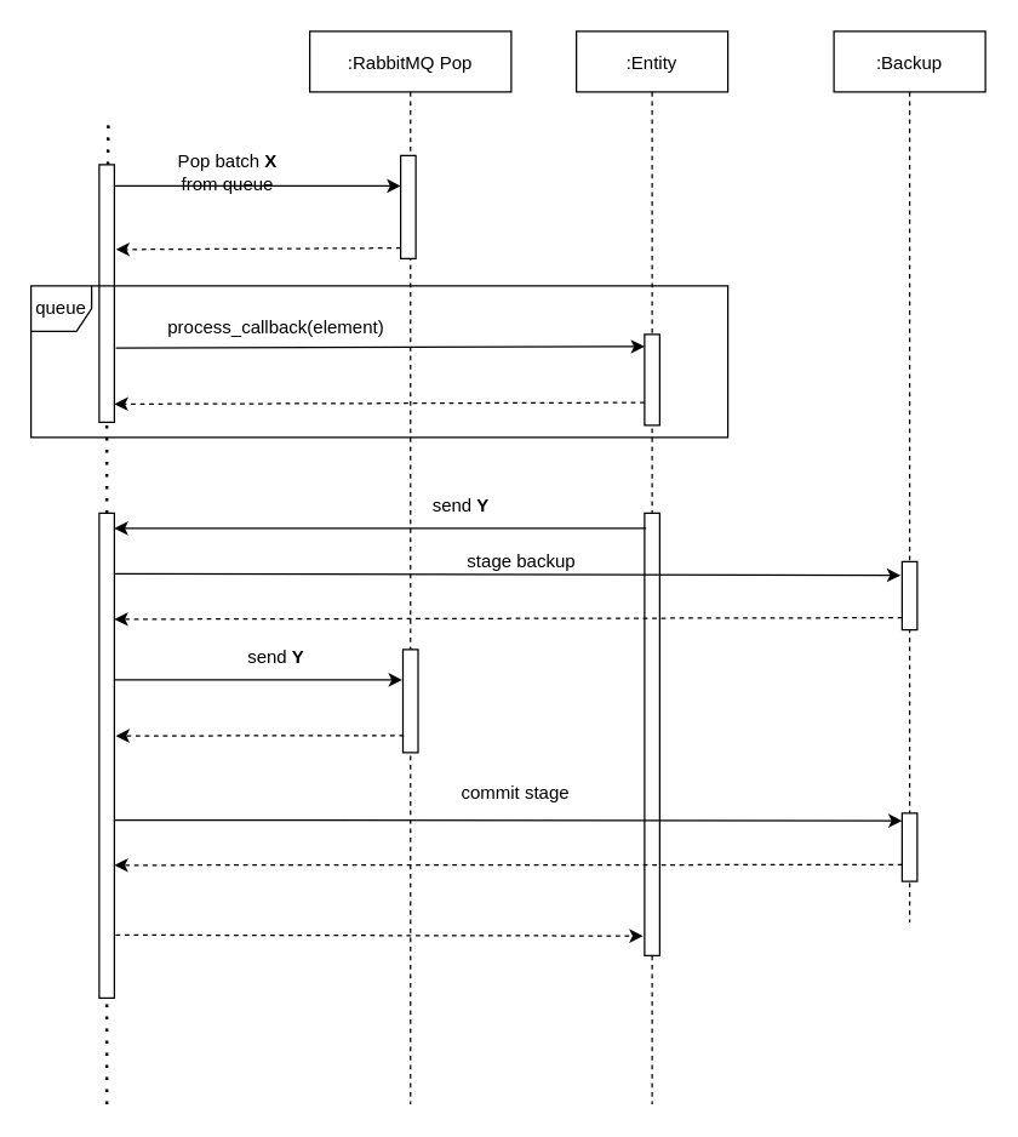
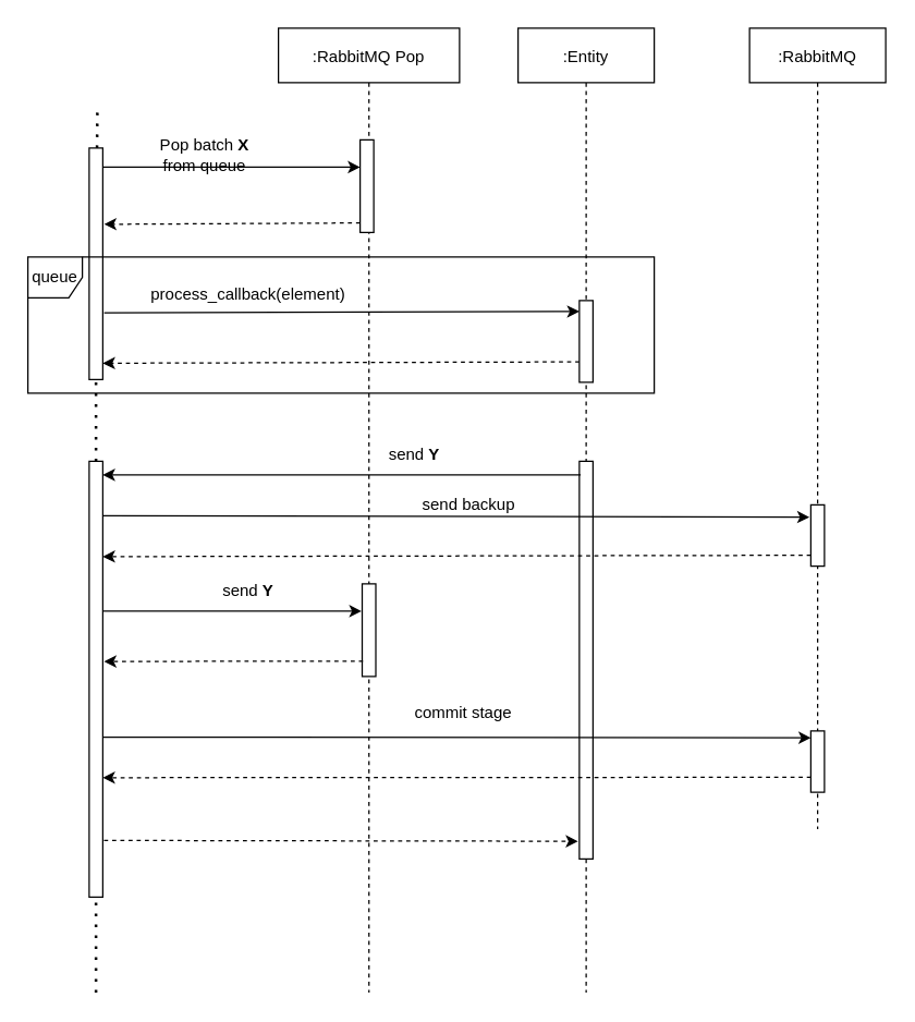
  <mxCell id="0" />
  <mxCell id="1" parent="0" />
  <mxCell id="2" value=":RabbitMQ Pop" style="shape=umlLifeline;perimeter=lifelinePerimeter;container=1;collapsible=0;recursiveResize=0;rounded=0;shadow=0;strokeWidth=1;" parent="1" vertex="1"><mxGeometry x="204" y="20" width="133" height="708" as="geometry" /></mxCell>
  <mxCell id="3" value="" style="points=[];perimeter=orthogonalPerimeter;rounded=0;shadow=0;strokeWidth=1;" parent="2" vertex="1"><mxGeometry x="60" y="82" width="10" height="68" as="geometry" /></mxCell>
  <mxCell id="4" value="send &lt;b&gt;Y&lt;/b&gt;" style="text;html=1;strokeColor=none;fillColor=none;align=center;verticalAlign=middle;whiteSpace=wrap;rounded=0;" vertex="1" parent="2"><mxGeometry x="60" y="298" width="80" height="30" as="geometry" /></mxCell>
  <mxCell id="5" value="" style="points=[];perimeter=orthogonalPerimeter;rounded=0;shadow=0;strokeWidth=1;" vertex="1" parent="2"><mxGeometry x="61.5" y="408" width="10" height="68" as="geometry" /></mxCell>
  <mxCell id="6" value=":Entity" style="shape=umlLifeline;perimeter=lifelinePerimeter;container=1;collapsible=0;recursiveResize=0;rounded=0;shadow=0;strokeWidth=1;" vertex="1" parent="1"><mxGeometry x="380" y="20" width="100" height="708" as="geometry" /></mxCell>
  <mxCell id="7" value="" style="points=[];perimeter=orthogonalPerimeter;rounded=0;shadow=0;strokeWidth=1;" vertex="1" parent="6"><mxGeometry x="45" y="200" width="10" height="60" as="geometry" /></mxCell>
  <mxCell id="8" value="" style="rounded=0;whiteSpace=wrap;html=1;" vertex="1" parent="6"><mxGeometry x="45" y="318" width="10" height="292" as="geometry" /></mxCell>
  <mxCell id="9" value="" style="endArrow=none;dashed=1;html=1;dashPattern=1 3;strokeWidth=2;rounded=0;startArrow=none;" edge="1" parent="1" source="13"><mxGeometry width="50" height="50" relative="1" as="geometry"><mxPoint x="70" y="408" as="sourcePoint" /><mxPoint x="71" y="82" as="targetPoint" /></mxGeometry></mxCell>
  <mxCell id="10" value="" style="endArrow=classic;html=1;rounded=0;exitX=0.918;exitY=0.128;exitDx=0;exitDy=0;exitPerimeter=0;" edge="1" parent="1"><mxGeometry width="50" height="50" relative="1" as="geometry"><mxPoint x="74.18" y="122.08" as="sourcePoint" /><mxPoint x="264" y="122" as="targetPoint" /></mxGeometry></mxCell>
  <mxCell id="11" value="Pop batch &lt;b&gt;X&lt;/b&gt; from queue" style="text;html=1;strokeColor=none;fillColor=none;align=center;verticalAlign=middle;whiteSpace=wrap;rounded=0;" vertex="1" parent="1"><mxGeometry x="110" y="98" width="80" height="30" as="geometry" /></mxCell>
  <mxCell id="12" value="" style="endArrow=classic;html=1;rounded=0;dashed=1;" edge="1" parent="1"><mxGeometry width="50" height="50" relative="1" as="geometry"><mxPoint x="264" y="163" as="sourcePoint" /><mxPoint x="76" y="164" as="targetPoint" /></mxGeometry></mxCell>
  <mxCell id="13" value="" style="rounded=0;whiteSpace=wrap;html=1;" vertex="1" parent="1"><mxGeometry x="65" y="108" width="10" height="170" as="geometry" /></mxCell>
  <mxCell id="14" value="" style="endArrow=none;dashed=1;html=1;dashPattern=1 3;strokeWidth=2;rounded=0;startArrow=none;" edge="1" parent="1" source="23" target="13"><mxGeometry width="50" height="50" relative="1" as="geometry"><mxPoint x="70" y="518" as="sourcePoint" /><mxPoint x="71" y="82" as="targetPoint" /></mxGeometry></mxCell>
  <mxCell id="15" value="" style="endArrow=classic;html=1;rounded=0;" edge="1" parent="1"><mxGeometry width="50" height="50" relative="1" as="geometry"><mxPoint x="76" y="229" as="sourcePoint" /><mxPoint x="425" y="228" as="targetPoint" /></mxGeometry></mxCell>
  <mxCell id="16" value="process_callback(element)" style="text;html=1;strokeColor=none;fillColor=none;align=center;verticalAlign=middle;whiteSpace=wrap;rounded=0;" vertex="1" parent="1"><mxGeometry x="107" y="201" width="150" height="30" as="geometry" /></mxCell>
  <mxCell id="17" value="" style="endArrow=classic;html=1;rounded=0;dashed=1;" edge="1" parent="1"><mxGeometry width="50" height="50" relative="1" as="geometry"><mxPoint x="425" y="265" as="sourcePoint" /><mxPoint x="75" y="266" as="targetPoint" /></mxGeometry></mxCell>
  <mxCell id="18" value="queue" style="shape=umlFrame;whiteSpace=wrap;html=1;width=40;height=30;" vertex="1" parent="1"><mxGeometry x="20" y="188" width="460" height="100" as="geometry" /></mxCell>
- <mxCell id="19" value=":Backup" style="shape=umlLifeline;perimeter=lifelinePerimeter;container=1;collapsible=0;recursiveResize=0;rounded=0;shadow=0;strokeWidth=1;" vertex="1" parent="1"><mxGeometry x="550" y="20" width="100" height="588" as="geometry" /></mxCell>
+ <mxCell id="19" value=":RabbitMQ" style="shape=umlLifeline;perimeter=lifelinePerimeter;container=1;collapsible=0;recursiveResize=0;rounded=0;shadow=0;strokeWidth=1;" vertex="1" parent="1"><mxGeometry x="550" y="20" width="100" height="588" as="geometry" /></mxCell>
  <mxCell id="20" value="" style="points=[];perimeter=orthogonalPerimeter;rounded=0;shadow=0;strokeWidth=1;" vertex="1" parent="19"><mxGeometry x="45" y="350" width="10" height="45" as="geometry" /></mxCell>
  <mxCell id="21" value="" style="points=[];perimeter=orthogonalPerimeter;rounded=0;shadow=0;strokeWidth=1;" vertex="1" parent="19"><mxGeometry x="45" y="516" width="10" height="45" as="geometry" /></mxCell>
  <mxCell id="22" value="" style="endArrow=classic;html=1;rounded=0;" edge="1" parent="1"><mxGeometry width="50" height="50" relative="1" as="geometry"><mxPoint x="426" y="348" as="sourcePoint" /><mxPoint x="75" y="348" as="targetPoint" /></mxGeometry></mxCell>
  <mxCell id="23" value="" style="rounded=0;whiteSpace=wrap;html=1;" vertex="1" parent="1"><mxGeometry x="65" y="338" width="10" height="320" as="geometry" /></mxCell>
  <mxCell id="24" value="" style="endArrow=none;dashed=1;html=1;dashPattern=1 3;strokeWidth=2;rounded=0;" edge="1" parent="1" target="23"><mxGeometry width="50" height="50" relative="1" as="geometry"><mxPoint x="70" y="728" as="sourcePoint" /><mxPoint x="70" y="278" as="targetPoint" /></mxGeometry></mxCell>
  <mxCell id="25" value="" style="endArrow=classic;html=1;rounded=0;" edge="1" parent="1"><mxGeometry width="50" height="50" relative="1" as="geometry"><mxPoint x="75" y="378" as="sourcePoint" /><mxPoint x="594" y="379" as="targetPoint" /></mxGeometry></mxCell>
- <mxCell id="26" value="stage backup" style="text;html=1;strokeColor=none;fillColor=none;align=center;verticalAlign=middle;whiteSpace=wrap;rounded=0;" vertex="1" parent="1"><mxGeometry x="304" y="355" width="80" height="30" as="geometry" /></mxCell>
+ <mxCell id="26" value="send backup" style="text;html=1;strokeColor=none;fillColor=none;align=center;verticalAlign=middle;whiteSpace=wrap;rounded=0;" vertex="1" parent="1"><mxGeometry x="304" y="355" width="80" height="30" as="geometry" /></mxCell>
  <mxCell id="27" value="" style="endArrow=classic;html=1;rounded=0;dashed=1;" edge="1" parent="1"><mxGeometry width="50" height="50" relative="1" as="geometry"><mxPoint x="595" y="407" as="sourcePoint" /><mxPoint x="75" y="408" as="targetPoint" /></mxGeometry></mxCell>
  <mxCell id="28" value="" style="endArrow=classic;html=1;rounded=0;" edge="1" parent="1"><mxGeometry width="50" height="50" relative="1" as="geometry"><mxPoint x="75" y="448" as="sourcePoint" /><mxPoint x="265" y="448" as="targetPoint" /></mxGeometry></mxCell>
  <mxCell id="29" value="send &lt;b&gt;Y&lt;/b&gt;" style="text;html=1;strokeColor=none;fillColor=none;align=center;verticalAlign=middle;whiteSpace=wrap;rounded=0;" vertex="1" parent="1"><mxGeometry x="142" y="418" width="80" height="30" as="geometry" /></mxCell>
  <mxCell id="30" value="" style="endArrow=classic;html=1;rounded=0;exitX=0.058;exitY=0.834;exitDx=0;exitDy=0;exitPerimeter=0;dashed=1;" edge="1" parent="1" source="5"><mxGeometry width="50" height="50" relative="1" as="geometry"><mxPoint x="150" y="518" as="sourcePoint" /><mxPoint x="76" y="485" as="targetPoint" /></mxGeometry></mxCell>
  <mxCell id="31" value="" style="endArrow=classic;html=1;rounded=0;exitX=0.977;exitY=0.633;exitDx=0;exitDy=0;exitPerimeter=0;" edge="1" parent="1" source="23"><mxGeometry width="50" height="50" relative="1" as="geometry"><mxPoint x="80" y="541" as="sourcePoint" /><mxPoint x="595" y="541" as="targetPoint" /></mxGeometry></mxCell>
  <mxCell id="32" value="" style="endArrow=classic;html=1;rounded=0;exitX=0.007;exitY=0.756;exitDx=0;exitDy=0;exitPerimeter=0;entryX=0.997;entryY=0.726;entryDx=0;entryDy=0;entryPerimeter=0;dashed=1;" edge="1" parent="1" source="21" target="23"><mxGeometry width="50" height="50" relative="1" as="geometry"><mxPoint x="440" y="658" as="sourcePoint" /><mxPoint x="490" y="608" as="targetPoint" /></mxGeometry></mxCell>
  <mxCell id="33" value="commit stage" style="text;html=1;strokeColor=none;fillColor=none;align=center;verticalAlign=middle;whiteSpace=wrap;rounded=0;" vertex="1" parent="1"><mxGeometry x="300" y="508" width="80" height="30" as="geometry" /></mxCell>
  <mxCell id="34" value="" style="endArrow=classic;html=1;rounded=0;dashed=1;exitX=1.089;exitY=0.87;exitDx=0;exitDy=0;exitPerimeter=0;" edge="1" parent="1" source="23"><mxGeometry width="50" height="50" relative="1" as="geometry"><mxPoint x="210" y="508" as="sourcePoint" /><mxPoint x="424" y="617" as="targetPoint" /></mxGeometry></mxCell>
